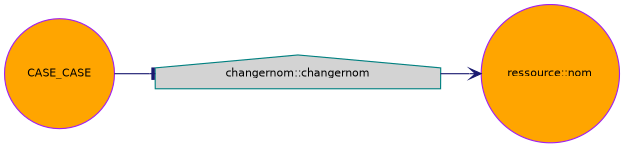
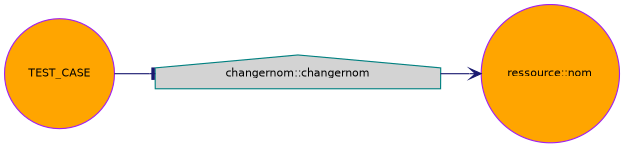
  digraph {
    rankdir=LR
    node [color=purple fillcolor=orange fontname=Helvetica fontsize=10 shape=circle style=filled]
    edge [color=midnightblue fontname=Helvetica fontsize=10 labelfontname=Helvetica labelfontsize=10 style=solid]
-   n1 [fontcolor=black height=0.2 label=CASE_CASE width=0.4]
+   n1 [fontcolor=black height=0.2 label=TEST_CASE width=0.4]
    n2 [color=teal fillcolor=lightgrey height=0.2 label="changernom::changernom" shape=house width=0.4]
    n3 [height=0.2 label="ressource::nom" width=0.4]
    n1 -> n2 [arrowhead=tee]
    n2 -> n3 [arrowhead=vee]
  }
